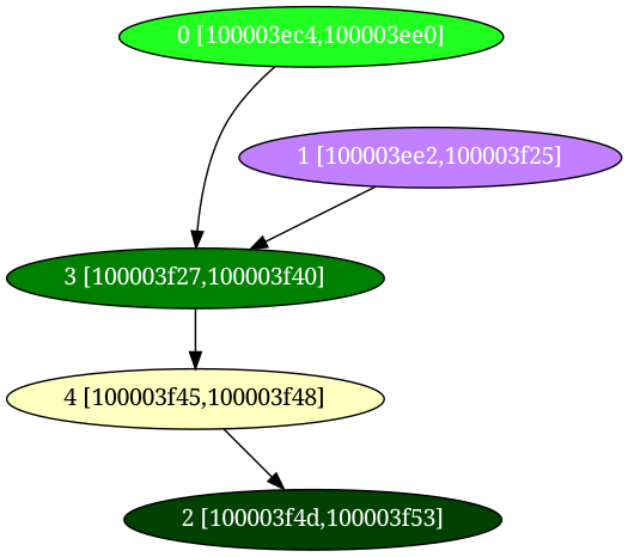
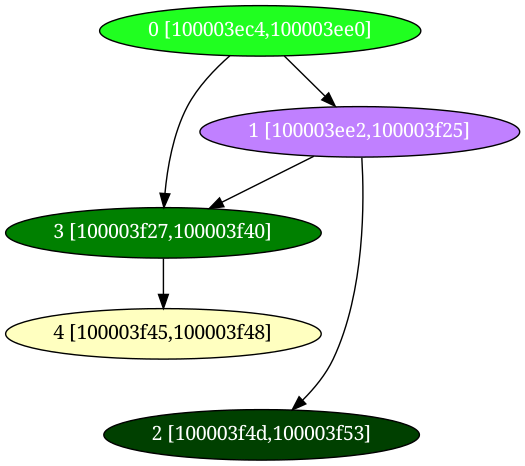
  digraph {
    fontname="Noto Serif"
    node [fontcolor="#ffffff" fontname="Noto Serif" shape=oval style=filled]
    edge [fontname="Noto Serif"]
    n1 [fillcolor="#20FF20" label="0 [100003ec4,100003ee0]"]
    n2 [fillcolor="#C080FF" label="1 [100003ee2,100003f25]"]
    n3 [fillcolor="#008000" label="3 [100003f27,100003f40]"]
    n4 [fillcolor="#004000" label="2 [100003f4d,100003f53]"]
    n5 [fillcolor="#FFFFC0" fontcolor="#000000" label="4 [100003f45,100003f48]"]
+   n1 -> n2
    n1 -> n3
    n2 -> n3
    n3 -> n5
-   n5 -> n4
+   n2 -> n4
  }
